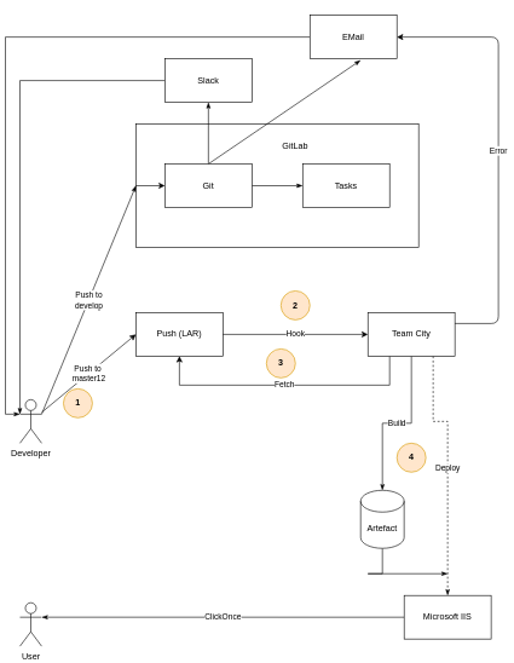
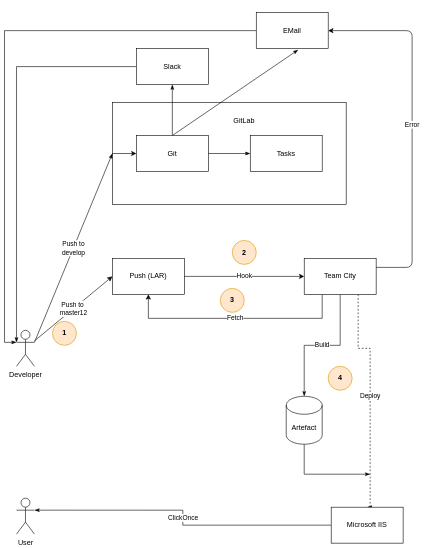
  <mxCell id="0" />
  <mxCell id="1" parent="0" />
  <mxCell id="2" value="Push (LAR)" style="rounded=0;whiteSpace=wrap;html=1;" parent="1" vertex="1"><mxGeometry x="180" y="430" width="120" height="60" as="geometry" /></mxCell>
  <mxCell id="3" value="Fetch" style="edgeStyle=orthogonalEdgeStyle;rounded=0;orthogonalLoop=1;jettySize=auto;html=1;exitX=0.25;exitY=1;exitDx=0;exitDy=0;entryX=0.5;entryY=1;entryDx=0;entryDy=0;startArrow=none;startFill=0;" edge="1" parent="1" source="6" target="2"><mxGeometry relative="1" as="geometry"><mxPoint x="300" y="510" as="targetPoint" /><Array as="points"><mxPoint x="530" y="530" /><mxPoint x="240" y="530" /></Array></mxGeometry></mxCell>
  <mxCell id="4" value="Build" style="edgeStyle=orthogonalEdgeStyle;rounded=0;orthogonalLoop=1;jettySize=auto;html=1;exitX=0.5;exitY=1;exitDx=0;exitDy=0;startArrow=none;startFill=0;endArrow=classicThin;endFill=1;" edge="1" parent="1" source="6" target="14"><mxGeometry relative="1" as="geometry" /></mxCell>
  <mxCell id="5" value="Deploy" style="edgeStyle=orthogonalEdgeStyle;rounded=0;orthogonalLoop=1;jettySize=auto;html=1;exitX=0.75;exitY=1;exitDx=0;exitDy=0;entryX=0.5;entryY=0;entryDx=0;entryDy=0;startArrow=none;startFill=0;endArrow=classicThin;endFill=1;dashed=1;" edge="1" parent="1" source="6" target="19"><mxGeometry relative="1" as="geometry"><Array as="points"><mxPoint x="590" y="580" /><mxPoint x="610" y="580" /></Array></mxGeometry></mxCell>
  <mxCell id="6" value="Team City" style="rounded=0;whiteSpace=wrap;html=1;" vertex="1" parent="1"><mxGeometry x="500" y="430" width="120" height="60" as="geometry" /></mxCell>
  <mxCell id="7" value="Hook" style="endArrow=classic;html=1;exitX=1;exitY=0.5;exitDx=0;exitDy=0;" edge="1" parent="1" source="2" target="6"><mxGeometry width="50" height="50" relative="1" as="geometry"><mxPoint x="450" y="670" as="sourcePoint" /><mxPoint x="500" y="620" as="targetPoint" /></mxGeometry></mxCell>
  <mxCell id="8" style="edgeStyle=none;rounded=0;orthogonalLoop=1;jettySize=auto;html=1;exitX=0;exitY=0.5;exitDx=0;exitDy=0;entryX=0;entryY=0.5;entryDx=0;entryDy=0;startArrow=none;startFill=0;endArrow=classicThin;endFill=1;" edge="1" parent="1" source="9" target="25"><mxGeometry relative="1" as="geometry" /></mxCell>
  <mxCell id="9" value="" style="rounded=0;whiteSpace=wrap;html=1;" vertex="1" parent="1"><mxGeometry x="180" y="170" width="390" height="170" as="geometry" /></mxCell>
  <mxCell id="10" value="Push to&lt;br&gt;develop" style="rounded=0;orthogonalLoop=1;jettySize=auto;html=1;entryX=0;entryY=0.5;entryDx=0;entryDy=0;startArrow=none;startFill=0;endArrow=classicThin;endFill=1;exitX=1;exitY=0.333;exitDx=0;exitDy=0;exitPerimeter=0;" edge="1" parent="1" source="11" target="9"><mxGeometry relative="1" as="geometry" /></mxCell>
  <mxCell id="11" value="Developer" style="shape=umlActor;verticalLabelPosition=bottom;verticalAlign=top;html=1;outlineConnect=0;" vertex="1" parent="1"><mxGeometry x="20" y="550" width="30" height="60" as="geometry" /></mxCell>
  <mxCell id="12" value="Push to&amp;nbsp;&lt;br&gt;master12" style="endArrow=classic;html=1;entryX=0;entryY=0.5;entryDx=0;entryDy=0;" edge="1" parent="1" source="11" target="2"><mxGeometry width="50" height="50" relative="1" as="geometry"><mxPoint x="50" y="550" as="sourcePoint" /><mxPoint x="100" y="500" as="targetPoint" /></mxGeometry></mxCell>
  <mxCell id="13" style="edgeStyle=orthogonalEdgeStyle;rounded=0;orthogonalLoop=1;jettySize=auto;html=1;exitX=0.5;exitY=1;exitDx=0;exitDy=0;exitPerimeter=0;startArrow=none;startFill=0;endArrow=classicThin;endFill=1;" edge="1" parent="1" source="14"><mxGeometry relative="1" as="geometry"><mxPoint x="610" y="790" as="targetPoint" /><Array as="points"><mxPoint x="500" y="790" /><mxPoint x="600" y="790" /></Array></mxGeometry></mxCell>
- <mxCell id="14" value="Artefact" style="shape=cylinder3;whiteSpace=wrap;html=1;boundedLbl=1;backgroundOutline=1;size=15;" vertex="1" parent="1"><mxGeometry x="490" y="675" width="60" height="80" as="geometry" /></mxCell>
+ <mxCell id="14" value="Artefact" style="shape=cylinder3;whiteSpace=wrap;html=1;boundedLbl=1;backgroundOutline=1;size=15;" vertex="1" parent="1"><mxGeometry x="470" y="660" width="60" height="80" as="geometry" /></mxCell>
  <mxCell id="15" value="&lt;b&gt;1&lt;/b&gt;" style="ellipse;whiteSpace=wrap;html=1;aspect=fixed;fillColor=#ffe6cc;strokeColor=#d79b00;" vertex="1" parent="1"><mxGeometry x="80" y="535" width="40" height="40" as="geometry" /></mxCell>
  <mxCell id="16" value="&lt;b&gt;2&lt;/b&gt;" style="ellipse;whiteSpace=wrap;html=1;aspect=fixed;fillColor=#ffe6cc;strokeColor=#d79b00;" vertex="1" parent="1"><mxGeometry x="380" y="400" width="40" height="40" as="geometry" /></mxCell>
  <mxCell id="17" value="&lt;b&gt;3&lt;/b&gt;" style="ellipse;whiteSpace=wrap;html=1;aspect=fixed;fillColor=#ffe6cc;strokeColor=#d79b00;" vertex="1" parent="1"><mxGeometry x="360" y="480" width="40" height="40" as="geometry" /></mxCell>
  <mxCell id="18" value="ClickOnce" style="edgeStyle=orthogonalEdgeStyle;rounded=0;orthogonalLoop=1;jettySize=auto;html=1;exitX=0;exitY=0.5;exitDx=0;exitDy=0;entryX=1;entryY=0.333;entryDx=0;entryDy=0;entryPerimeter=0;startArrow=none;startFill=0;endArrow=classicThin;endFill=1;" edge="1" parent="1" source="19" target="21"><mxGeometry relative="1" as="geometry" /></mxCell>
- <mxCell id="19" value="Microsoft IIS" style="rounded=0;whiteSpace=wrap;html=1;" vertex="1" parent="1"><mxGeometry x="550" y="820" width="120" height="60" as="geometry" /></mxCell>
+ <mxCell id="19" value="Microsoft IIS" style="rounded=0;whiteSpace=wrap;html=1;" vertex="1" parent="1"><mxGeometry x="545" y="845" width="120" height="60" as="geometry" /></mxCell>
  <mxCell id="20" value="&lt;b&gt;4&lt;/b&gt;" style="ellipse;whiteSpace=wrap;html=1;aspect=fixed;fillColor=#ffe6cc;strokeColor=#d79b00;" vertex="1" parent="1"><mxGeometry x="540" y="610" width="40" height="40" as="geometry" /></mxCell>
  <mxCell id="21" value="User" style="shape=umlActor;verticalLabelPosition=bottom;verticalAlign=top;html=1;outlineConnect=0;" vertex="1" parent="1"><mxGeometry x="20" y="830" width="30" height="60" as="geometry" /></mxCell>
  <mxCell id="22" style="edgeStyle=none;rounded=0;orthogonalLoop=1;jettySize=auto;html=1;exitX=1;exitY=0.5;exitDx=0;exitDy=0;entryX=0;entryY=0.5;entryDx=0;entryDy=0;startArrow=none;startFill=0;endArrow=classicThin;endFill=1;" edge="1" parent="1" source="25" target="26"><mxGeometry relative="1" as="geometry" /></mxCell>
  <mxCell id="23" style="edgeStyle=none;rounded=0;orthogonalLoop=1;jettySize=auto;html=1;exitX=0.5;exitY=0;exitDx=0;exitDy=0;entryX=0.583;entryY=1.033;entryDx=0;entryDy=0;entryPerimeter=0;startArrow=none;startFill=0;endArrow=classicThin;endFill=1;" edge="1" parent="1" source="25" target="30"><mxGeometry relative="1" as="geometry" /></mxCell>
  <mxCell id="24" style="edgeStyle=none;rounded=0;orthogonalLoop=1;jettySize=auto;html=1;exitX=0.5;exitY=0;exitDx=0;exitDy=0;entryX=0.5;entryY=1;entryDx=0;entryDy=0;startArrow=none;startFill=0;endArrow=classicThin;endFill=1;" edge="1" parent="1" source="25" target="32"><mxGeometry relative="1" as="geometry" /></mxCell>
  <mxCell id="25" value="Git" style="rounded=0;whiteSpace=wrap;html=1;" vertex="1" parent="1"><mxGeometry x="220" y="225" width="120" height="60" as="geometry" /></mxCell>
  <mxCell id="26" value="Tasks" style="rounded=0;whiteSpace=wrap;html=1;" vertex="1" parent="1"><mxGeometry x="410" y="225" width="120" height="60" as="geometry" /></mxCell>
  <mxCell id="27" value="GitLab" style="text;html=1;strokeColor=none;fillColor=none;align=center;verticalAlign=middle;whiteSpace=wrap;rounded=0;" vertex="1" parent="1"><mxGeometry x="380" y="190" width="40" height="20" as="geometry" /></mxCell>
  <mxCell id="28" value="" style="endArrow=classic;html=1;exitX=0;exitY=0.5;exitDx=0;exitDy=0;entryX=0;entryY=0.5;entryDx=0;entryDy=0;" edge="1" parent="1" source="9" target="25"><mxGeometry width="50" height="50" relative="1" as="geometry"><mxPoint x="350" y="490" as="sourcePoint" /><mxPoint x="400" y="440" as="targetPoint" /></mxGeometry></mxCell>
  <mxCell id="29" style="edgeStyle=orthogonalEdgeStyle;rounded=0;orthogonalLoop=1;jettySize=auto;html=1;exitX=0;exitY=0.5;exitDx=0;exitDy=0;startArrow=none;startFill=0;endArrow=classicThin;endFill=1;entryX=0;entryY=0.333;entryDx=0;entryDy=0;entryPerimeter=0;" edge="1" parent="1" source="30" target="11"><mxGeometry relative="1" as="geometry"><mxPoint x="-10" y="70" as="targetPoint" /></mxGeometry></mxCell>
  <mxCell id="30" value="EMail" style="rounded=0;whiteSpace=wrap;html=1;" vertex="1" parent="1"><mxGeometry x="420" y="20" width="120" height="60" as="geometry" /></mxCell>
  <mxCell id="31" style="edgeStyle=orthogonalEdgeStyle;rounded=0;orthogonalLoop=1;jettySize=auto;html=1;exitX=0;exitY=0.5;exitDx=0;exitDy=0;startArrow=none;startFill=0;endArrow=classicThin;endFill=1;" edge="1" parent="1" source="32"><mxGeometry relative="1" as="geometry"><mxPoint x="20" y="570" as="targetPoint" /><Array as="points"><mxPoint x="20" y="110" /><mxPoint x="20" y="570" /></Array></mxGeometry></mxCell>
  <mxCell id="32" value="Slack" style="rounded=0;whiteSpace=wrap;html=1;" vertex="1" parent="1"><mxGeometry x="220" y="80" width="120" height="60" as="geometry" /></mxCell>
  <mxCell id="33" value="Error" style="endArrow=classic;html=1;exitX=1;exitY=0.25;exitDx=0;exitDy=0;edgeStyle=orthogonalEdgeStyle;entryX=1;entryY=0.5;entryDx=0;entryDy=0;" edge="1" parent="1" source="6" target="30"><mxGeometry width="50" height="50" relative="1" as="geometry"><mxPoint x="330" y="420" as="sourcePoint" /><mxPoint x="240" y="10" as="targetPoint" /><Array as="points"><mxPoint x="680" y="445" /><mxPoint x="680" y="50" /></Array></mxGeometry></mxCell>
